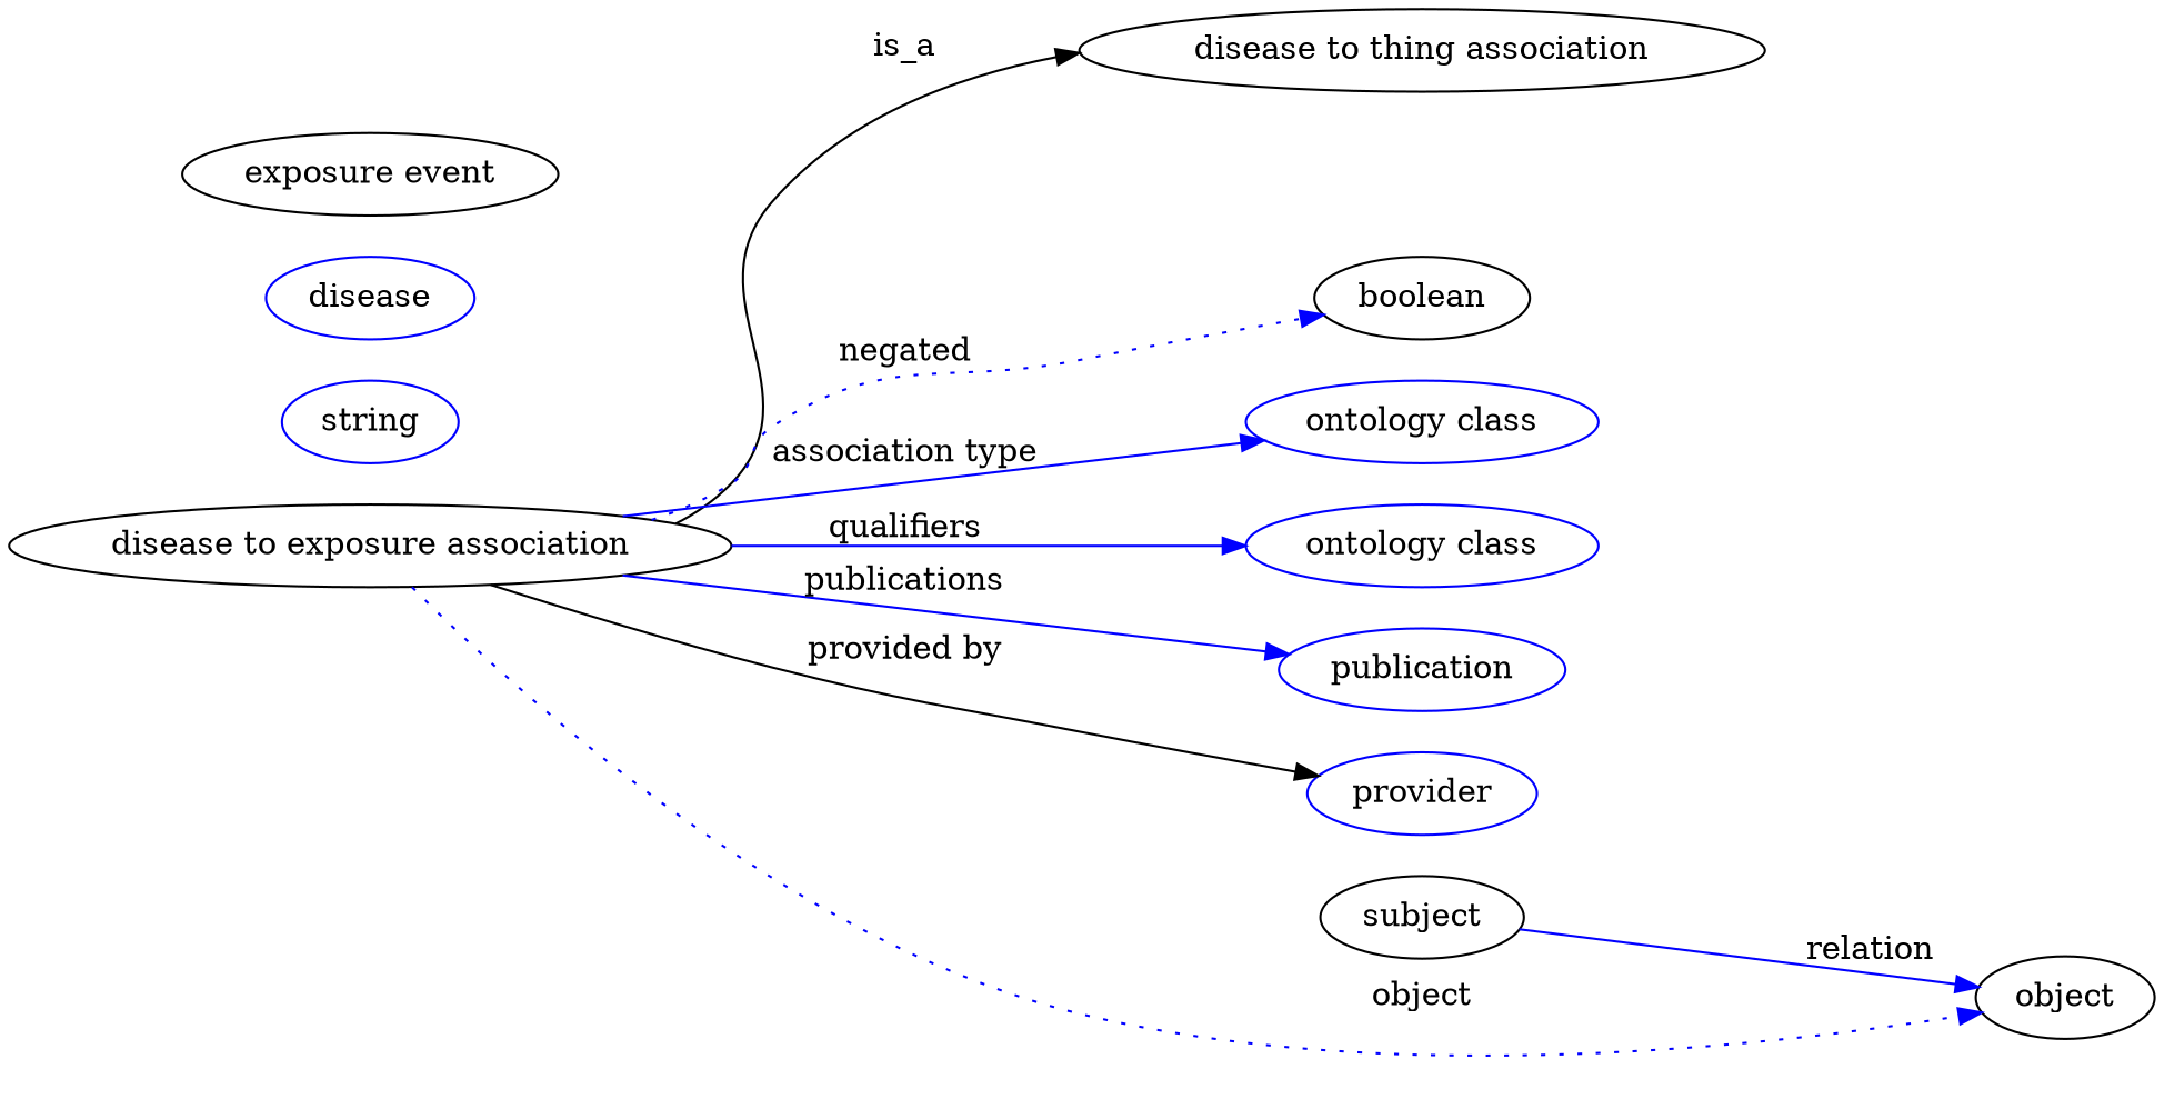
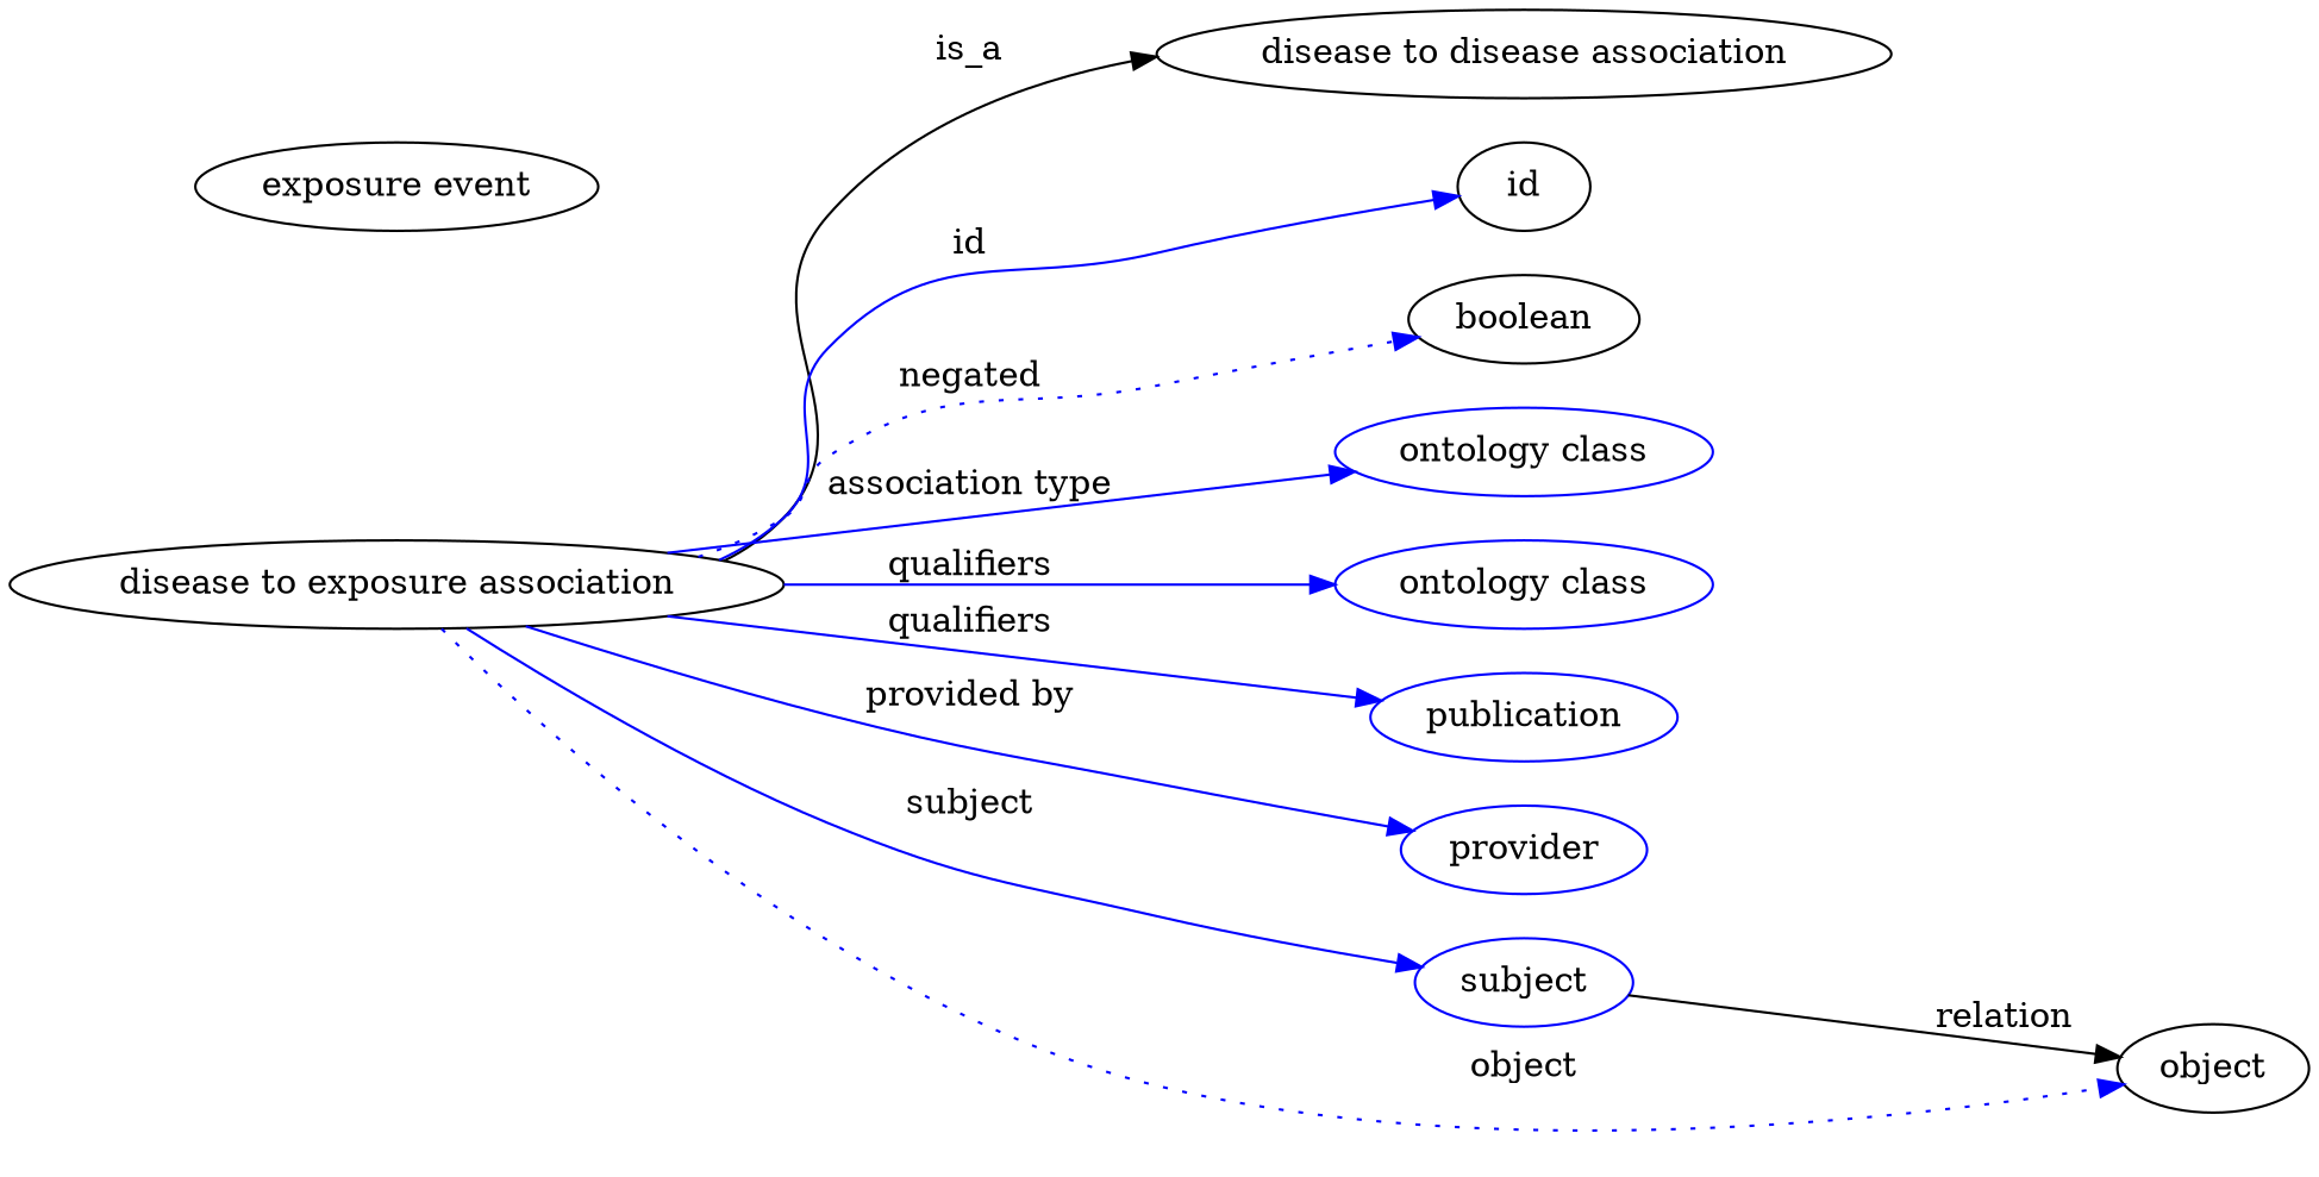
  digraph {
    rankdir=LR
    node [color=blue]
    edge [color=blue style=solid]
    n1 [height=0.5 label="disease to exposure association" width=3.358 color=""]
-   "disease to thing association" [height=0.5 width=2.9789 color=""]
+   "disease to thing association" [height=0.5 width=2.9789 label="disease to disease association" color=""]
+   id [height=0.5 width=0.75 color=""]
    n4 [color=black height=0.5 label=boolean width=1.0652]
    n5 [height=0.5 label="ontology class" width=1.7151]
    n6 [height=0.5 label="ontology class" width=1.7151]
    n7 [height=0.5 label=publication width=1.3902]
    n8 [height=0.5 label=provider width=1.1193]
-   subject [height=0.5 width=0.99297 color=""]
+   subject [height=0.5 width=0.99297]
    object [height=0.5 width=0.9027 color=""]
-   n11 [height=0.5 label=string width=0.84854]
-   n12 [height=0.5 label=disease width=1.011]
    n13 [color=black height=0.5 label="exposure event" width=1.7693]
    n1 -> "disease to thing association" [label=is_a color="" style=""]
+   n1 -> id [label=id]
    n1 -> n4 [label=negated style=dotted]
    n1 -> n5 [label="association type"]
    n1 -> n6 [label=qualifiers]
-   n1 -> n7 [label=publications]
-   n1 -> n8 [color=black label="provided by"]
+   n1 -> n7 [label=qualifiers]
+   n1 -> n8 [label="provided by"]
+   n1 -> subject [label=subject]
    n1 -> object [label=object style=dotted]
-   subject -> object [label=relation style=""]
+   subject -> object [label=relation color="" style=""]
  }
